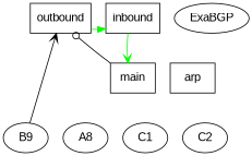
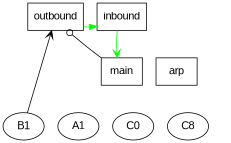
  digraph {
    fontname="Liberation Sans"
    node [fontname="Liberation Sans"]
    edge [fontname="Liberation Sans" style=invis]
    outbound [shape=box]
    inbound [shape=box]
-   ExaBGP
-   A1 [label=A8]
-   B1 [label=B9]
-   C1
-   C2
+   A1
+   B1
+   C1 [label=C0]
+   C2 [label=C8]
    main [shape=box]
    arp [shape=box]
    subgraph sub_1 {
      rank=min
      outbound
      inbound
-     ExaBGP
    }
    subgraph sub_2 {
      rank=same
      A1
      B1
      C1
      C2
    }
    subgraph sub_3 {
      rank=same
      main
      arp
    }
    outbound -> inbound [arrowhead=normal color=green style=""]
    outbound -> inbound
    outbound -> inbound
    inbound -> main
    inbound -> main [arrowhead=vee color=green style=""]
    inbound -> main
    inbound -> main
-   ExaBGP -> main
    A1 -> main
    B1 -> outbound [arrowhead=vee color=black style=""]
    C1 -> main
    C2 -> main
    main -> outbound [arrowhead=odot color=black style=""]
    main -> outbound
-   main -> ExaBGP
-   main -> ExaBGP
    main -> A1
    main -> A1
    main -> A1
    main -> A1
    main -> B1
    main -> B1
    main -> B1
    main -> B1
    main -> C1
    main -> C1
    main -> C1
    main -> C1
    main -> C2
    main -> C2
    main -> C2
    main -> C2
    main -> arp
    arp -> main
  }
